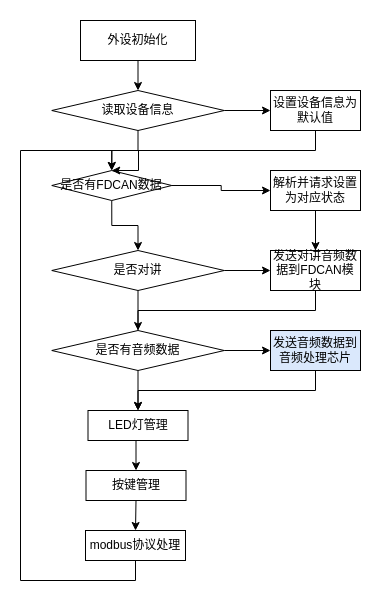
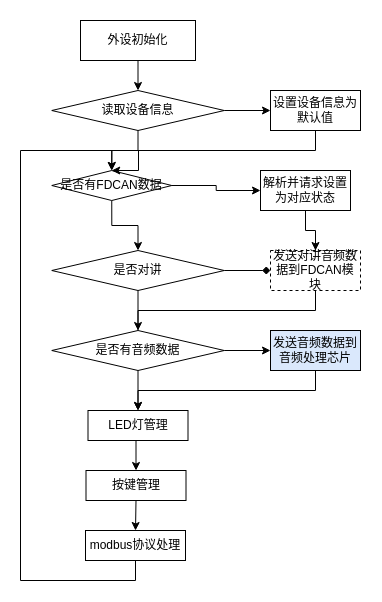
  <mxCell id="0" />
  <mxCell id="1" parent="0" />
  <mxCell id="2" style="edgeStyle=orthogonalEdgeStyle;rounded=0;orthogonalLoop=1;jettySize=auto;html=1;exitX=0.5;exitY=1;exitDx=0;exitDy=0;entryX=0.5;entryY=0;entryDx=0;entryDy=0;" edge="1" parent="1" source="3" target="6"><mxGeometry relative="1" as="geometry" /></mxCell>
  <mxCell id="3" value="外设初始化" style="rounded=0;whiteSpace=wrap;html=1;" vertex="1" parent="1"><mxGeometry x="80" y="20" width="115" height="40" as="geometry" /></mxCell>
  <mxCell id="4" style="edgeStyle=orthogonalEdgeStyle;rounded=0;orthogonalLoop=1;jettySize=auto;html=1;exitX=1;exitY=0.5;exitDx=0;exitDy=0;entryX=0;entryY=0.5;entryDx=0;entryDy=0;" edge="1" parent="1" source="6" target="8"><mxGeometry relative="1" as="geometry" /></mxCell>
  <mxCell id="5" style="edgeStyle=orthogonalEdgeStyle;rounded=0;orthogonalLoop=1;jettySize=auto;html=1;exitX=0.5;exitY=1;exitDx=0;exitDy=0;entryX=0.5;entryY=0;entryDx=0;entryDy=0;" edge="1" parent="1" source="6" target="11"><mxGeometry relative="1" as="geometry" /></mxCell>
  <mxCell id="6" value="读取设备信息" style="rhombus;whiteSpace=wrap;html=1;" vertex="1" parent="1"><mxGeometry x="51.25" y="90" width="172.5" height="40" as="geometry" /></mxCell>
  <mxCell id="7" style="edgeStyle=orthogonalEdgeStyle;rounded=0;orthogonalLoop=1;jettySize=auto;html=1;exitX=0.5;exitY=1;exitDx=0;exitDy=0;entryX=0.5;entryY=0;entryDx=0;entryDy=0;" edge="1" parent="1" source="8" target="11"><mxGeometry relative="1" as="geometry" /></mxCell>
  <mxCell id="8" value="设置设备信息为默认值" style="rounded=0;whiteSpace=wrap;html=1;" vertex="1" parent="1"><mxGeometry x="270" y="90" width="90" height="40" as="geometry" /></mxCell>
  <mxCell id="9" style="edgeStyle=orthogonalEdgeStyle;rounded=0;orthogonalLoop=1;jettySize=auto;html=1;exitX=0.5;exitY=1;exitDx=0;exitDy=0;entryX=0.5;entryY=0;entryDx=0;entryDy=0;" edge="1" parent="1" source="11" target="16"><mxGeometry relative="1" as="geometry" /></mxCell>
  <mxCell id="10" style="edgeStyle=orthogonalEdgeStyle;rounded=0;orthogonalLoop=1;jettySize=auto;html=1;exitX=1;exitY=0.5;exitDx=0;exitDy=0;entryX=0;entryY=0.5;entryDx=0;entryDy=0;" edge="1" parent="1" source="11" target="13"><mxGeometry relative="1" as="geometry" /></mxCell>
  <mxCell id="11" value="是否有FDCAN数据" style="rhombus;whiteSpace=wrap;html=1;" vertex="1" parent="1"><mxGeometry x="51.25" y="170" width="120" height="30" as="geometry" /></mxCell>
  <mxCell id="12" style="edgeStyle=orthogonalEdgeStyle;rounded=0;orthogonalLoop=1;jettySize=auto;html=1;exitX=0.5;exitY=1;exitDx=0;exitDy=0;" edge="1" parent="1" source="13" target="18"><mxGeometry relative="1" as="geometry" /></mxCell>
- <mxCell id="13" value="解析并请求设置为对应状态" style="rounded=0;whiteSpace=wrap;html=1;" vertex="1" parent="1"><mxGeometry x="270" y="170" width="90" height="40" as="geometry" /></mxCell>
+ <mxCell id="13" value="解析并请求设置为对应状态" style="rounded=0;whiteSpace=wrap;html=1;" vertex="1" parent="1"><mxGeometry x="260" y="170" width="90" height="40" as="geometry" /></mxCell>
  <mxCell id="14" style="edgeStyle=orthogonalEdgeStyle;rounded=0;orthogonalLoop=1;jettySize=auto;html=1;exitX=0.5;exitY=1;exitDx=0;exitDy=0;entryX=0.5;entryY=0;entryDx=0;entryDy=0;" edge="1" parent="1" source="16" target="21"><mxGeometry relative="1" as="geometry" /></mxCell>
- <mxCell id="15" style="edgeStyle=orthogonalEdgeStyle;rounded=0;orthogonalLoop=1;jettySize=auto;html=1;exitX=1;exitY=0.5;exitDx=0;exitDy=0;entryX=0;entryY=0.5;entryDx=0;entryDy=0;" edge="1" parent="1" source="16" target="18"><mxGeometry relative="1" as="geometry" /></mxCell>
+ <mxCell id="15" style="edgeStyle=orthogonalEdgeStyle;rounded=0;orthogonalLoop=1;jettySize=auto;html=1;exitX=1;exitY=0.5;exitDx=0;exitDy=0;entryX=0;entryY=0.5;entryDx=0;entryDy=0;endArrow=diamond;" edge="1" parent="1" source="16" target="18"><mxGeometry relative="1" as="geometry" /></mxCell>
  <mxCell id="16" value="是否对讲" style="rhombus;whiteSpace=wrap;html=1;" vertex="1" parent="1"><mxGeometry x="51.25" y="250" width="172.5" height="40" as="geometry" /></mxCell>
  <mxCell id="17" style="edgeStyle=orthogonalEdgeStyle;rounded=0;orthogonalLoop=1;jettySize=auto;html=1;exitX=0.5;exitY=1;exitDx=0;exitDy=0;entryX=0.5;entryY=0;entryDx=0;entryDy=0;endArrow=none;" edge="1" parent="1" source="18" target="21"><mxGeometry relative="1" as="geometry" /></mxCell>
- <mxCell id="18" value="发送对讲音频数据到FDCAN模块" style="rounded=0;whiteSpace=wrap;html=1;" vertex="1" parent="1"><mxGeometry x="270" y="250" width="90" height="40" as="geometry" /></mxCell>
+ <mxCell id="18" value="发送对讲音频数据到FDCAN模块" style="rounded=0;whiteSpace=wrap;html=1;dashed=1;" vertex="1" parent="1"><mxGeometry x="270" y="250" width="90" height="40" as="geometry" /></mxCell>
  <mxCell id="19" style="edgeStyle=orthogonalEdgeStyle;rounded=0;orthogonalLoop=1;jettySize=auto;html=1;exitX=0.5;exitY=1;exitDx=0;exitDy=0;entryX=0.5;entryY=0;entryDx=0;entryDy=0;" edge="1" parent="1" source="21" target="25"><mxGeometry relative="1" as="geometry" /></mxCell>
  <mxCell id="20" style="edgeStyle=orthogonalEdgeStyle;rounded=0;orthogonalLoop=1;jettySize=auto;html=1;exitX=1;exitY=0.5;exitDx=0;exitDy=0;" edge="1" parent="1" source="21" target="23"><mxGeometry relative="1" as="geometry" /></mxCell>
  <mxCell id="21" value="是否有音频数据" style="rhombus;whiteSpace=wrap;html=1;" vertex="1" parent="1"><mxGeometry x="51.25" y="330" width="172.5" height="40" as="geometry" /></mxCell>
  <mxCell id="22" style="edgeStyle=orthogonalEdgeStyle;rounded=0;orthogonalLoop=1;jettySize=auto;html=1;exitX=0.5;exitY=1;exitDx=0;exitDy=0;" edge="1" parent="1" source="23" target="25"><mxGeometry relative="1" as="geometry" /></mxCell>
  <mxCell id="23" value="发送音频数据到音频处理芯片" style="rounded=0;whiteSpace=wrap;html=1;fillColor=#dae8fc;" vertex="1" parent="1"><mxGeometry x="270" y="330" width="90" height="40" as="geometry" /></mxCell>
  <mxCell id="24" style="edgeStyle=orthogonalEdgeStyle;rounded=0;orthogonalLoop=1;jettySize=auto;html=1;exitX=0.5;exitY=1;exitDx=0;exitDy=0;entryX=0.5;entryY=0;entryDx=0;entryDy=0;" edge="1" parent="1" source="25" target="27"><mxGeometry relative="1" as="geometry" /></mxCell>
  <mxCell id="25" value="LED灯管理" style="rounded=0;whiteSpace=wrap;html=1;" vertex="1" parent="1"><mxGeometry x="87.5" y="410" width="100" height="30" as="geometry" /></mxCell>
  <mxCell id="26" style="edgeStyle=orthogonalEdgeStyle;rounded=0;orthogonalLoop=1;jettySize=auto;html=1;exitX=0.5;exitY=1;exitDx=0;exitDy=0;entryX=0.5;entryY=0;entryDx=0;entryDy=0;" edge="1" parent="1" source="27" target="29"><mxGeometry relative="1" as="geometry" /></mxCell>
  <mxCell id="27" value="按键管理" style="rounded=0;whiteSpace=wrap;html=1;" vertex="1" parent="1"><mxGeometry x="85.5" y="470" width="100" height="30" as="geometry" /></mxCell>
  <mxCell id="28" style="edgeStyle=orthogonalEdgeStyle;rounded=0;orthogonalLoop=1;jettySize=auto;html=1;exitX=0.5;exitY=1;exitDx=0;exitDy=0;entryX=0.5;entryY=0;entryDx=0;entryDy=0;" edge="1" parent="1" source="29" target="11"><mxGeometry relative="1" as="geometry"><Array as="points"><mxPoint x="135" y="580" /><mxPoint x="20" y="580" /><mxPoint x="20" y="150" /><mxPoint x="138" y="150" /></Array></mxGeometry></mxCell>
  <mxCell id="29" value="modbus协议处理" style="rounded=0;whiteSpace=wrap;html=1;" vertex="1" parent="1"><mxGeometry x="85" y="530" width="100" height="30" as="geometry" /></mxCell>
